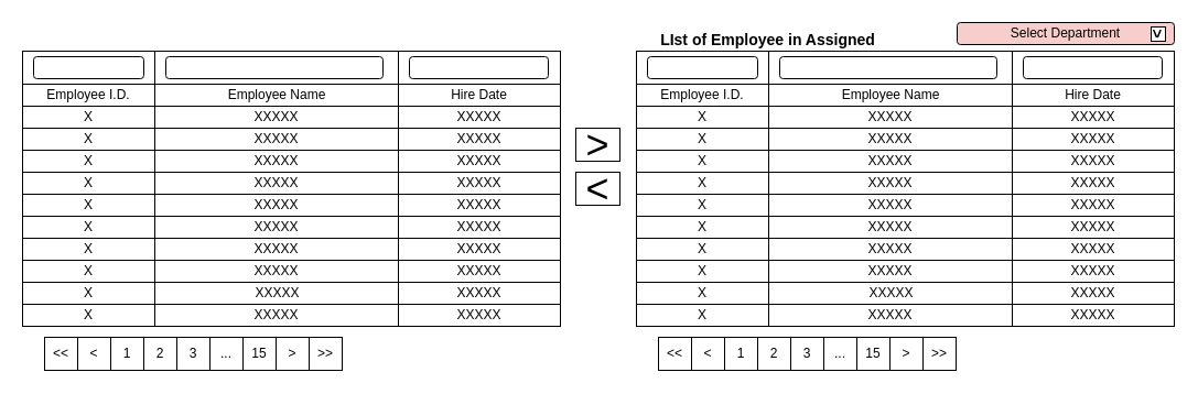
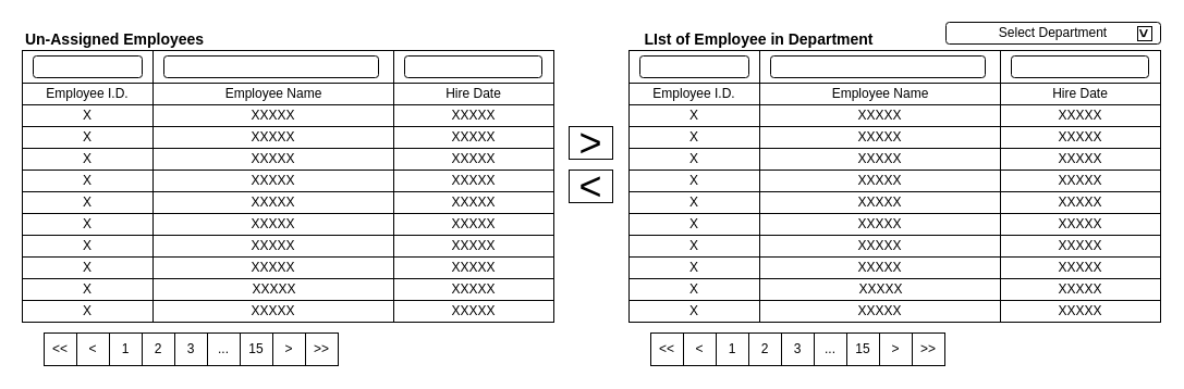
  <mxCell id="0" />
  <mxCell id="1" parent="0" />
  <mxCell id="2" value="Employee Name" style="rounded=0;whiteSpace=wrap;html=1;" parent="1" vertex="1"><mxGeometry x="140" y="76" width="222" height="20" as="geometry" /></mxCell>
  <mxCell id="3" value="Employee I.D." style="rounded=0;whiteSpace=wrap;html=1;" parent="1" vertex="1"><mxGeometry x="20" y="76" width="120" height="20" as="geometry" /></mxCell>
  <mxCell id="4" value="Hire Date" style="rounded=0;whiteSpace=wrap;html=1;" parent="1" vertex="1"><mxGeometry x="361" y="76" width="147" height="20" as="geometry" /></mxCell>
  <mxCell id="5" value="XXXXX" style="rounded=0;whiteSpace=wrap;html=1;" parent="1" vertex="1"><mxGeometry x="140" y="96" width="221" height="20" as="geometry" /></mxCell>
  <mxCell id="6" value="X" style="rounded=0;whiteSpace=wrap;html=1;" parent="1" vertex="1"><mxGeometry x="20" y="96" width="120" height="20" as="geometry" /></mxCell>
  <mxCell id="7" value="XXXXX" style="rounded=0;whiteSpace=wrap;html=1;" parent="1" vertex="1"><mxGeometry x="361" y="96" width="147" height="20" as="geometry" /></mxCell>
  <mxCell id="8" value="" style="rounded=0;whiteSpace=wrap;html=1;" parent="1" vertex="1"><mxGeometry x="140" y="46" width="222" height="30" as="geometry" /></mxCell>
  <mxCell id="9" value="" style="rounded=0;whiteSpace=wrap;html=1;" parent="1" vertex="1"><mxGeometry x="20" y="46" width="120" height="30" as="geometry" /></mxCell>
  <mxCell id="10" value="" style="rounded=0;whiteSpace=wrap;html=1;" parent="1" vertex="1"><mxGeometry x="361" y="46" width="147" height="30" as="geometry" /></mxCell>
  <mxCell id="11" value="" style="rounded=1;whiteSpace=wrap;html=1;" parent="1" vertex="1"><mxGeometry x="30" y="51" width="100" height="20" as="geometry" /></mxCell>
  <mxCell id="12" value="" style="rounded=1;whiteSpace=wrap;html=1;" parent="1" vertex="1"><mxGeometry x="150" y="51" width="197" height="20" as="geometry" /></mxCell>
  <mxCell id="13" value="" style="rounded=1;whiteSpace=wrap;html=1;" parent="1" vertex="1"><mxGeometry x="371" y="51" width="126" height="20" as="geometry" /></mxCell>
  <mxCell id="14" value="&lt;font style=&quot;font-size: 36px&quot;&gt;&amp;gt;&lt;/font&gt;" style="rounded=0;whiteSpace=wrap;html=1;" parent="1" vertex="1"><mxGeometry x="522" y="116" width="40" height="30" as="geometry" /></mxCell>
  <mxCell id="15" value="XXXXX" style="rounded=0;whiteSpace=wrap;html=1;" parent="1" vertex="1"><mxGeometry x="140" y="116" width="221" height="20" as="geometry" /></mxCell>
  <mxCell id="16" value="X" style="rounded=0;whiteSpace=wrap;html=1;" parent="1" vertex="1"><mxGeometry x="20" y="116" width="120" height="20" as="geometry" /></mxCell>
  <mxCell id="17" value="XXXXX" style="rounded=0;whiteSpace=wrap;html=1;" parent="1" vertex="1"><mxGeometry x="361" y="116" width="147" height="20" as="geometry" /></mxCell>
  <mxCell id="18" value="XXXXX" style="rounded=0;whiteSpace=wrap;html=1;" parent="1" vertex="1"><mxGeometry x="140" y="136" width="221" height="20" as="geometry" /></mxCell>
  <mxCell id="19" value="X" style="rounded=0;whiteSpace=wrap;html=1;" parent="1" vertex="1"><mxGeometry x="20" y="136" width="120" height="20" as="geometry" /></mxCell>
  <mxCell id="20" value="XXXXX" style="rounded=0;whiteSpace=wrap;html=1;" parent="1" vertex="1"><mxGeometry x="361" y="136" width="147" height="20" as="geometry" /></mxCell>
  <mxCell id="21" value="XXXXX" style="rounded=0;whiteSpace=wrap;html=1;" parent="1" vertex="1"><mxGeometry x="140" y="156" width="221" height="20" as="geometry" /></mxCell>
  <mxCell id="22" value="X" style="rounded=0;whiteSpace=wrap;html=1;" parent="1" vertex="1"><mxGeometry x="20" y="156" width="120" height="20" as="geometry" /></mxCell>
  <mxCell id="23" value="XXXXX" style="rounded=0;whiteSpace=wrap;html=1;" parent="1" vertex="1"><mxGeometry x="361" y="156" width="147" height="20" as="geometry" /></mxCell>
  <mxCell id="24" value="XXXXX" style="rounded=0;whiteSpace=wrap;html=1;" parent="1" vertex="1"><mxGeometry x="140" y="176" width="221" height="20" as="geometry" /></mxCell>
  <mxCell id="25" value="X" style="rounded=0;whiteSpace=wrap;html=1;" parent="1" vertex="1"><mxGeometry x="20" y="176" width="120" height="20" as="geometry" /></mxCell>
  <mxCell id="26" value="XXXXX" style="rounded=0;whiteSpace=wrap;html=1;" parent="1" vertex="1"><mxGeometry x="361" y="176" width="147" height="20" as="geometry" /></mxCell>
  <mxCell id="27" value="XXXXX" style="rounded=0;whiteSpace=wrap;html=1;" parent="1" vertex="1"><mxGeometry x="140" y="196" width="221" height="20" as="geometry" /></mxCell>
  <mxCell id="28" value="X" style="rounded=0;whiteSpace=wrap;html=1;" parent="1" vertex="1"><mxGeometry x="20" y="196" width="120" height="20" as="geometry" /></mxCell>
  <mxCell id="29" value="XXXXX" style="rounded=0;whiteSpace=wrap;html=1;" parent="1" vertex="1"><mxGeometry x="361" y="196" width="147" height="20" as="geometry" /></mxCell>
  <mxCell id="30" value="XXXXX" style="rounded=0;whiteSpace=wrap;html=1;" parent="1" vertex="1"><mxGeometry x="140" y="216" width="221" height="20" as="geometry" /></mxCell>
  <mxCell id="31" value="X" style="rounded=0;whiteSpace=wrap;html=1;" parent="1" vertex="1"><mxGeometry x="20" y="216" width="120" height="20" as="geometry" /></mxCell>
  <mxCell id="32" value="XXXXX" style="rounded=0;whiteSpace=wrap;html=1;" parent="1" vertex="1"><mxGeometry x="361" y="216" width="147" height="20" as="geometry" /></mxCell>
  <mxCell id="33" value="XXXXX" style="rounded=0;whiteSpace=wrap;html=1;" parent="1" vertex="1"><mxGeometry x="140" y="236" width="221" height="20" as="geometry" /></mxCell>
  <mxCell id="34" value="X" style="rounded=0;whiteSpace=wrap;html=1;" parent="1" vertex="1"><mxGeometry x="20" y="236" width="120" height="20" as="geometry" /></mxCell>
  <mxCell id="35" value="XXXXX" style="rounded=0;whiteSpace=wrap;html=1;" parent="1" vertex="1"><mxGeometry x="361" y="236" width="147" height="20" as="geometry" /></mxCell>
  <mxCell id="36" value="XXXXX" style="rounded=0;whiteSpace=wrap;html=1;" parent="1" vertex="1"><mxGeometry x="140" y="256" width="223" height="20" as="geometry" /></mxCell>
  <mxCell id="37" value="X" style="rounded=0;whiteSpace=wrap;html=1;" parent="1" vertex="1"><mxGeometry x="20" y="256" width="120" height="20" as="geometry" /></mxCell>
  <mxCell id="38" value="XXXXX" style="rounded=0;whiteSpace=wrap;html=1;" parent="1" vertex="1"><mxGeometry x="361" y="256" width="147" height="20" as="geometry" /></mxCell>
  <mxCell id="39" value="XXXXX" style="rounded=0;whiteSpace=wrap;html=1;" parent="1" vertex="1"><mxGeometry x="140" y="276" width="221" height="20" as="geometry" /></mxCell>
  <mxCell id="40" value="X" style="rounded=0;whiteSpace=wrap;html=1;" parent="1" vertex="1"><mxGeometry x="20" y="276" width="120" height="20" as="geometry" /></mxCell>
  <mxCell id="41" value="XXXXX" style="rounded=0;whiteSpace=wrap;html=1;" parent="1" vertex="1"><mxGeometry x="361" y="276" width="147" height="20" as="geometry" /></mxCell>
  <mxCell id="42" value="&amp;lt;&amp;lt;" style="whiteSpace=wrap;html=1;aspect=fixed;" parent="1" vertex="1"><mxGeometry x="40" y="306" width="30" height="30" as="geometry" /></mxCell>
  <mxCell id="43" value="&amp;lt;" style="whiteSpace=wrap;html=1;aspect=fixed;" parent="1" vertex="1"><mxGeometry x="70" y="306" width="30" height="30" as="geometry" /></mxCell>
  <mxCell id="44" value="1" style="whiteSpace=wrap;html=1;aspect=fixed;" parent="1" vertex="1"><mxGeometry x="100" y="306" width="30" height="30" as="geometry" /></mxCell>
  <mxCell id="45" value="2" style="whiteSpace=wrap;html=1;aspect=fixed;" parent="1" vertex="1"><mxGeometry x="130" y="306" width="30" height="30" as="geometry" /></mxCell>
  <mxCell id="46" value="3" style="whiteSpace=wrap;html=1;aspect=fixed;" parent="1" vertex="1"><mxGeometry x="160" y="306" width="30" height="30" as="geometry" /></mxCell>
  <mxCell id="47" value="..." style="whiteSpace=wrap;html=1;aspect=fixed;" parent="1" vertex="1"><mxGeometry x="190" y="306" width="30" height="30" as="geometry" /></mxCell>
  <mxCell id="48" value="15" style="whiteSpace=wrap;html=1;aspect=fixed;" parent="1" vertex="1"><mxGeometry x="220" y="306" width="30" height="30" as="geometry" /></mxCell>
+ <mxCell id="49" value="&lt;span style=&quot;font-size: 14px&quot;&gt;&lt;b&gt;Un-Assigned Employees&lt;/b&gt;&lt;/span&gt;" style="text;html=1;strokeColor=none;fillColor=none;align=center;verticalAlign=middle;whiteSpace=wrap;rounded=0;" parent="1" vertex="1"><mxGeometry x="20" y="26" width="170" height="20" as="geometry" /></mxCell>
  <mxCell id="50" value="&amp;gt;" style="whiteSpace=wrap;html=1;aspect=fixed;" parent="1" vertex="1"><mxGeometry x="250" y="306" width="30" height="30" as="geometry" /></mxCell>
  <mxCell id="51" value="&amp;gt;&amp;gt;" style="whiteSpace=wrap;html=1;aspect=fixed;" parent="1" vertex="1"><mxGeometry x="280" y="306" width="30" height="30" as="geometry" /></mxCell>
  <mxCell id="52" value="&lt;font style=&quot;font-size: 36px&quot;&gt;&amp;lt;&lt;/font&gt;" style="rounded=0;whiteSpace=wrap;html=1;" parent="1" vertex="1"><mxGeometry x="522" y="156" width="40" height="30" as="geometry" /></mxCell>
  <mxCell id="53" value="Employee Name" style="rounded=0;whiteSpace=wrap;html=1;" vertex="1" parent="1"><mxGeometry x="697" y="76" width="222" height="20" as="geometry" /></mxCell>
  <mxCell id="54" value="Employee I.D." style="rounded=0;whiteSpace=wrap;html=1;" vertex="1" parent="1"><mxGeometry x="577" y="76" width="120" height="20" as="geometry" /></mxCell>
  <mxCell id="55" value="Hire Date" style="rounded=0;whiteSpace=wrap;html=1;" vertex="1" parent="1"><mxGeometry x="918" y="76" width="147" height="20" as="geometry" /></mxCell>
  <mxCell id="56" value="XXXXX" style="rounded=0;whiteSpace=wrap;html=1;" vertex="1" parent="1"><mxGeometry x="697" y="96" width="221" height="20" as="geometry" /></mxCell>
  <mxCell id="57" value="X" style="rounded=0;whiteSpace=wrap;html=1;" vertex="1" parent="1"><mxGeometry x="577" y="96" width="120" height="20" as="geometry" /></mxCell>
  <mxCell id="58" value="XXXXX" style="rounded=0;whiteSpace=wrap;html=1;" vertex="1" parent="1"><mxGeometry x="918" y="96" width="147" height="20" as="geometry" /></mxCell>
  <mxCell id="59" value="" style="rounded=0;whiteSpace=wrap;html=1;" vertex="1" parent="1"><mxGeometry x="697" y="46" width="222" height="30" as="geometry" /></mxCell>
  <mxCell id="60" value="" style="rounded=0;whiteSpace=wrap;html=1;" vertex="1" parent="1"><mxGeometry x="577" y="46" width="120" height="30" as="geometry" /></mxCell>
  <mxCell id="61" value="" style="rounded=0;whiteSpace=wrap;html=1;" vertex="1" parent="1"><mxGeometry x="918" y="46" width="147" height="30" as="geometry" /></mxCell>
  <mxCell id="62" value="" style="rounded=1;whiteSpace=wrap;html=1;" vertex="1" parent="1"><mxGeometry x="587" y="51" width="100" height="20" as="geometry" /></mxCell>
  <mxCell id="63" value="" style="rounded=1;whiteSpace=wrap;html=1;" vertex="1" parent="1"><mxGeometry x="707" y="51" width="197" height="20" as="geometry" /></mxCell>
  <mxCell id="64" value="" style="rounded=1;whiteSpace=wrap;html=1;" vertex="1" parent="1"><mxGeometry x="928" y="51" width="126" height="20" as="geometry" /></mxCell>
  <mxCell id="65" value="XXXXX" style="rounded=0;whiteSpace=wrap;html=1;" vertex="1" parent="1"><mxGeometry x="697" y="116" width="221" height="20" as="geometry" /></mxCell>
  <mxCell id="66" value="X" style="rounded=0;whiteSpace=wrap;html=1;" vertex="1" parent="1"><mxGeometry x="577" y="116" width="120" height="20" as="geometry" /></mxCell>
  <mxCell id="67" value="XXXXX" style="rounded=0;whiteSpace=wrap;html=1;" vertex="1" parent="1"><mxGeometry x="918" y="116" width="147" height="20" as="geometry" /></mxCell>
  <mxCell id="68" value="XXXXX" style="rounded=0;whiteSpace=wrap;html=1;" vertex="1" parent="1"><mxGeometry x="697" y="136" width="221" height="20" as="geometry" /></mxCell>
  <mxCell id="69" value="X" style="rounded=0;whiteSpace=wrap;html=1;" vertex="1" parent="1"><mxGeometry x="577" y="136" width="120" height="20" as="geometry" /></mxCell>
  <mxCell id="70" value="XXXXX" style="rounded=0;whiteSpace=wrap;html=1;" vertex="1" parent="1"><mxGeometry x="918" y="136" width="147" height="20" as="geometry" /></mxCell>
  <mxCell id="71" value="XXXXX" style="rounded=0;whiteSpace=wrap;html=1;" vertex="1" parent="1"><mxGeometry x="697" y="156" width="221" height="20" as="geometry" /></mxCell>
  <mxCell id="72" value="X" style="rounded=0;whiteSpace=wrap;html=1;" vertex="1" parent="1"><mxGeometry x="577" y="156" width="120" height="20" as="geometry" /></mxCell>
  <mxCell id="73" value="XXXXX" style="rounded=0;whiteSpace=wrap;html=1;" vertex="1" parent="1"><mxGeometry x="918" y="156" width="147" height="20" as="geometry" /></mxCell>
  <mxCell id="74" value="XXXXX" style="rounded=0;whiteSpace=wrap;html=1;" vertex="1" parent="1"><mxGeometry x="697" y="176" width="221" height="20" as="geometry" /></mxCell>
  <mxCell id="75" value="X" style="rounded=0;whiteSpace=wrap;html=1;" vertex="1" parent="1"><mxGeometry x="577" y="176" width="120" height="20" as="geometry" /></mxCell>
  <mxCell id="76" value="XXXXX" style="rounded=0;whiteSpace=wrap;html=1;" vertex="1" parent="1"><mxGeometry x="918" y="176" width="147" height="20" as="geometry" /></mxCell>
  <mxCell id="77" value="XXXXX" style="rounded=0;whiteSpace=wrap;html=1;" vertex="1" parent="1"><mxGeometry x="697" y="196" width="221" height="20" as="geometry" /></mxCell>
  <mxCell id="78" value="X" style="rounded=0;whiteSpace=wrap;html=1;" vertex="1" parent="1"><mxGeometry x="577" y="196" width="120" height="20" as="geometry" /></mxCell>
  <mxCell id="79" value="XXXXX" style="rounded=0;whiteSpace=wrap;html=1;" vertex="1" parent="1"><mxGeometry x="918" y="196" width="147" height="20" as="geometry" /></mxCell>
  <mxCell id="80" value="XXXXX" style="rounded=0;whiteSpace=wrap;html=1;" vertex="1" parent="1"><mxGeometry x="697" y="216" width="221" height="20" as="geometry" /></mxCell>
  <mxCell id="81" value="X" style="rounded=0;whiteSpace=wrap;html=1;" vertex="1" parent="1"><mxGeometry x="577" y="216" width="120" height="20" as="geometry" /></mxCell>
  <mxCell id="82" value="XXXXX" style="rounded=0;whiteSpace=wrap;html=1;" vertex="1" parent="1"><mxGeometry x="918" y="216" width="147" height="20" as="geometry" /></mxCell>
  <mxCell id="83" value="XXXXX" style="rounded=0;whiteSpace=wrap;html=1;" vertex="1" parent="1"><mxGeometry x="697" y="236" width="221" height="20" as="geometry" /></mxCell>
  <mxCell id="84" value="X" style="rounded=0;whiteSpace=wrap;html=1;" vertex="1" parent="1"><mxGeometry x="577" y="236" width="120" height="20" as="geometry" /></mxCell>
  <mxCell id="85" value="XXXXX" style="rounded=0;whiteSpace=wrap;html=1;" vertex="1" parent="1"><mxGeometry x="918" y="236" width="147" height="20" as="geometry" /></mxCell>
  <mxCell id="86" value="XXXXX" style="rounded=0;whiteSpace=wrap;html=1;" vertex="1" parent="1"><mxGeometry x="697" y="256" width="223" height="20" as="geometry" /></mxCell>
  <mxCell id="87" value="X" style="rounded=0;whiteSpace=wrap;html=1;" vertex="1" parent="1"><mxGeometry x="577" y="256" width="120" height="20" as="geometry" /></mxCell>
  <mxCell id="88" value="XXXXX" style="rounded=0;whiteSpace=wrap;html=1;" vertex="1" parent="1"><mxGeometry x="918" y="256" width="147" height="20" as="geometry" /></mxCell>
  <mxCell id="89" value="XXXXX" style="rounded=0;whiteSpace=wrap;html=1;" vertex="1" parent="1"><mxGeometry x="697" y="276" width="221" height="20" as="geometry" /></mxCell>
  <mxCell id="90" value="X" style="rounded=0;whiteSpace=wrap;html=1;" vertex="1" parent="1"><mxGeometry x="577" y="276" width="120" height="20" as="geometry" /></mxCell>
  <mxCell id="91" value="XXXXX" style="rounded=0;whiteSpace=wrap;html=1;" vertex="1" parent="1"><mxGeometry x="918" y="276" width="147" height="20" as="geometry" /></mxCell>
  <mxCell id="92" value="&amp;lt;&amp;lt;" style="whiteSpace=wrap;html=1;aspect=fixed;" vertex="1" parent="1"><mxGeometry x="597" y="306" width="30" height="30" as="geometry" /></mxCell>
  <mxCell id="93" value="&amp;lt;" style="whiteSpace=wrap;html=1;aspect=fixed;" vertex="1" parent="1"><mxGeometry x="627" y="306" width="30" height="30" as="geometry" /></mxCell>
  <mxCell id="94" value="1" style="whiteSpace=wrap;html=1;aspect=fixed;" vertex="1" parent="1"><mxGeometry x="657" y="306" width="30" height="30" as="geometry" /></mxCell>
  <mxCell id="95" value="2" style="whiteSpace=wrap;html=1;aspect=fixed;" vertex="1" parent="1"><mxGeometry x="687" y="306" width="30" height="30" as="geometry" /></mxCell>
  <mxCell id="96" value="3" style="whiteSpace=wrap;html=1;aspect=fixed;" vertex="1" parent="1"><mxGeometry x="717" y="306" width="30" height="30" as="geometry" /></mxCell>
  <mxCell id="97" value="..." style="whiteSpace=wrap;html=1;aspect=fixed;" vertex="1" parent="1"><mxGeometry x="747" y="306" width="30" height="30" as="geometry" /></mxCell>
  <mxCell id="98" value="15" style="whiteSpace=wrap;html=1;aspect=fixed;" vertex="1" parent="1"><mxGeometry x="777" y="306" width="30" height="30" as="geometry" /></mxCell>
- <mxCell id="99" value="&lt;span style=&quot;font-size: 14px&quot;&gt;&lt;b&gt;LIst of Employee in Assigned&lt;/b&gt;&lt;/span&gt;" style="text;html=1;strokeColor=none;fillColor=none;align=center;verticalAlign=middle;whiteSpace=wrap;rounded=0;" vertex="1" parent="1"><mxGeometry x="577" y="26" width="239" height="20" as="geometry" /></mxCell>
+ <mxCell id="99" value="&lt;span style=&quot;font-size: 14px&quot;&gt;&lt;b&gt;LIst of Employee in Department&lt;/b&gt;&lt;/span&gt;" style="text;html=1;strokeColor=none;fillColor=none;align=center;verticalAlign=middle;whiteSpace=wrap;rounded=0;" vertex="1" parent="1"><mxGeometry x="577" y="26" width="239" height="20" as="geometry" /></mxCell>
  <mxCell id="100" value="&amp;gt;" style="whiteSpace=wrap;html=1;aspect=fixed;" vertex="1" parent="1"><mxGeometry x="807" y="306" width="30" height="30" as="geometry" /></mxCell>
  <mxCell id="101" value="&amp;gt;&amp;gt;" style="whiteSpace=wrap;html=1;aspect=fixed;" vertex="1" parent="1"><mxGeometry x="837" y="306" width="30" height="30" as="geometry" /></mxCell>
- <mxCell id="102" value="Select Department" style="rounded=1;whiteSpace=wrap;html=1;fillColor=#f8cecc;" vertex="1" parent="1"><mxGeometry x="868" y="20" width="197" height="20" as="geometry" /></mxCell>
+ <mxCell id="102" value="Select Department" style="rounded=1;whiteSpace=wrap;html=1;" vertex="1" parent="1"><mxGeometry x="868" y="20" width="197" height="20" as="geometry" /></mxCell>
  <mxCell id="103" value="&lt;b&gt;&lt;font style=&quot;font-size: 14px&quot;&gt;&amp;gt;&lt;/font&gt;&lt;/b&gt;" style="whiteSpace=wrap;html=1;aspect=fixed;rotation=90;" vertex="1" parent="1"><mxGeometry x="1044" y="24" width="13" height="13" as="geometry" /></mxCell>
